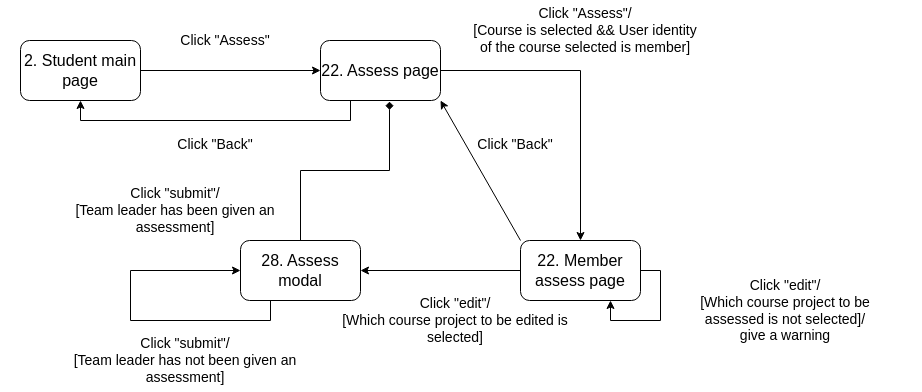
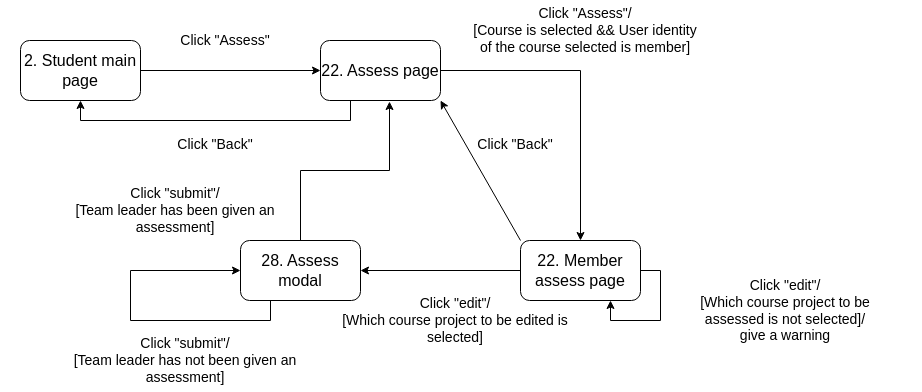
  <mxCell id="0" />
  <mxCell id="1" parent="0" />
  <mxCell id="2" style="edgeStyle=orthogonalEdgeStyle;rounded=0;orthogonalLoop=1;jettySize=auto;html=1;exitX=1;exitY=0.5;exitDx=0;exitDy=0;entryX=0;entryY=0.5;entryDx=0;entryDy=0;" parent="1" source="3" target="6" edge="1"><mxGeometry relative="1" as="geometry" /></mxCell>
  <mxCell id="3" value="&lt;font size=&quot;3&quot;&gt;2. Student main page&lt;/font&gt;" style="rounded=1;whiteSpace=wrap;html=1;" parent="1" vertex="1"><mxGeometry x="20" y="40" width="120" height="60" as="geometry" /></mxCell>
  <mxCell id="4" style="edgeStyle=orthogonalEdgeStyle;rounded=0;orthogonalLoop=1;jettySize=auto;html=1;exitX=1;exitY=0.5;exitDx=0;exitDy=0;entryX=0.5;entryY=0;entryDx=0;entryDy=0;" parent="1" source="6" target="11" edge="1"><mxGeometry relative="1" as="geometry" /></mxCell>
  <mxCell id="5" style="edgeStyle=orthogonalEdgeStyle;rounded=0;orthogonalLoop=1;jettySize=auto;html=1;exitX=0.25;exitY=1;exitDx=0;exitDy=0;entryX=0.5;entryY=1;entryDx=0;entryDy=0;" parent="1" source="6" target="3" edge="1"><mxGeometry relative="1" as="geometry" /></mxCell>
  <mxCell id="6" value="&lt;font size=&quot;3&quot;&gt;22. Assess page&lt;/font&gt;" style="rounded=1;whiteSpace=wrap;html=1;" parent="1" vertex="1"><mxGeometry x="320" y="40" width="120" height="60" as="geometry" /></mxCell>
  <mxCell id="7" value="&lt;font style=&quot;font-size: 14px&quot;&gt;Click &quot;Assess&quot;/&lt;br&gt;[Course is selected &amp;amp;&amp;amp; User identity of the course selected is member]&lt;br&gt;&lt;/font&gt;" style="text;html=1;strokeColor=none;fillColor=none;align=center;verticalAlign=middle;whiteSpace=wrap;rounded=0;" parent="1" vertex="1"><mxGeometry x="470" y="20" width="230" height="20" as="geometry" /></mxCell>
  <mxCell id="8" value="&lt;font style=&quot;font-size: 14px&quot;&gt;Click &quot;Assess&quot;&lt;br&gt;&lt;/font&gt;" style="text;html=1;strokeColor=none;fillColor=none;align=center;verticalAlign=middle;whiteSpace=wrap;rounded=0;" parent="1" vertex="1"><mxGeometry x="110" y="30" width="230" height="20" as="geometry" /></mxCell>
  <mxCell id="9" style="rounded=0;orthogonalLoop=1;jettySize=auto;html=1;exitX=0;exitY=0;exitDx=0;exitDy=0;entryX=1;entryY=1;entryDx=0;entryDy=0;" parent="1" source="11" target="6" edge="1"><mxGeometry relative="1" as="geometry" /></mxCell>
  <mxCell id="10" style="edgeStyle=none;rounded=0;orthogonalLoop=1;jettySize=auto;html=1;exitX=0;exitY=0.5;exitDx=0;exitDy=0;" parent="1" source="11" target="16" edge="1"><mxGeometry relative="1" as="geometry" /></mxCell>
  <mxCell id="11" value="&lt;font size=&quot;3&quot;&gt;22. Member assess page&lt;/font&gt;" style="rounded=1;whiteSpace=wrap;html=1;" parent="1" vertex="1"><mxGeometry x="520" y="240" width="120" height="60" as="geometry" /></mxCell>
  <mxCell id="12" value="&lt;font style=&quot;font-size: 14px&quot;&gt;Click &quot;Back&quot;&lt;br&gt;&lt;/font&gt;" style="text;html=1;strokeColor=none;fillColor=none;align=center;verticalAlign=middle;whiteSpace=wrap;rounded=0;" parent="1" vertex="1"><mxGeometry x="100" y="134" width="230" height="20" as="geometry" /></mxCell>
  <mxCell id="13" value="&lt;font style=&quot;font-size: 14px&quot;&gt;Click &quot;Back&quot;&lt;br&gt;&lt;/font&gt;" style="text;html=1;strokeColor=none;fillColor=none;align=center;verticalAlign=middle;whiteSpace=wrap;rounded=0;" parent="1" vertex="1"><mxGeometry x="400" y="134" width="230" height="20" as="geometry" /></mxCell>
  <mxCell id="14" value="&lt;font style=&quot;font-size: 14px&quot;&gt;Click &quot;edit&quot;/&lt;br&gt;[Which course project to be edited is selected]&lt;br&gt;&lt;/font&gt;" style="text;html=1;strokeColor=none;fillColor=none;align=center;verticalAlign=middle;whiteSpace=wrap;rounded=0;" parent="1" vertex="1"><mxGeometry x="340" y="310" width="230" height="20" as="geometry" /></mxCell>
- <mxCell id="15" style="edgeStyle=orthogonalEdgeStyle;rounded=0;orthogonalLoop=1;jettySize=auto;html=1;exitX=0.5;exitY=0;exitDx=0;exitDy=0;entryX=0.575;entryY=1.017;entryDx=0;entryDy=0;entryPerimeter=0;endArrow=diamond;" parent="1" source="16" target="6" edge="1"><mxGeometry relative="1" as="geometry" /></mxCell>
+ <mxCell id="15" style="edgeStyle=orthogonalEdgeStyle;rounded=0;orthogonalLoop=1;jettySize=auto;html=1;exitX=0.5;exitY=0;exitDx=0;exitDy=0;entryX=0.575;entryY=1.017;entryDx=0;entryDy=0;entryPerimeter=0;" parent="1" source="16" target="6" edge="1"><mxGeometry relative="1" as="geometry" /></mxCell>
  <mxCell id="16" value="&lt;font size=&quot;3&quot;&gt;28. Assess modal&lt;/font&gt;" style="rounded=1;whiteSpace=wrap;html=1;" parent="1" vertex="1"><mxGeometry x="240" y="240" width="120" height="60" as="geometry" /></mxCell>
  <mxCell id="17" style="edgeStyle=orthogonalEdgeStyle;rounded=0;orthogonalLoop=1;jettySize=auto;html=1;exitX=1;exitY=0.5;exitDx=0;exitDy=0;entryX=0.75;entryY=1;entryDx=0;entryDy=0;" parent="1" source="11" target="11" edge="1"><mxGeometry relative="1" as="geometry" /></mxCell>
  <mxCell id="18" value="&lt;font style=&quot;font-size: 14px&quot;&gt;Click &quot;edit&quot;/&lt;br&gt;[Which course project to be assessed is not selected]/&lt;br&gt;give a warning&lt;br&gt;&lt;/font&gt;" style="text;html=1;strokeColor=none;fillColor=none;align=center;verticalAlign=middle;whiteSpace=wrap;rounded=0;" parent="1" vertex="1"><mxGeometry x="670" y="300" width="230" height="20" as="geometry" /></mxCell>
  <mxCell id="19" value="&lt;font style=&quot;font-size: 14px&quot;&gt;Click &quot;submit&quot;/&lt;br&gt;[Team leader has been given an assessment]&lt;br&gt;&lt;/font&gt;" style="text;html=1;strokeColor=none;fillColor=none;align=center;verticalAlign=middle;whiteSpace=wrap;rounded=0;" parent="1" vertex="1"><mxGeometry x="60" y="200" width="230" height="20" as="geometry" /></mxCell>
  <mxCell id="20" style="edgeStyle=orthogonalEdgeStyle;rounded=0;orthogonalLoop=1;jettySize=auto;html=1;exitX=0.25;exitY=1;exitDx=0;exitDy=0;entryX=0;entryY=0.5;entryDx=0;entryDy=0;" parent="1" source="16" target="16" edge="1"><mxGeometry relative="1" as="geometry"><Array as="points"><mxPoint x="270" y="320" /><mxPoint x="130" y="320" /><mxPoint x="130" y="270" /></Array></mxGeometry></mxCell>
  <mxCell id="21" value="&lt;font style=&quot;font-size: 14px&quot;&gt;Click &quot;submit&quot;/&lt;br&gt;[Team leader has not been given an assessment]&lt;br&gt;&lt;/font&gt;" style="text;html=1;strokeColor=none;fillColor=none;align=center;verticalAlign=middle;whiteSpace=wrap;rounded=0;" parent="1" vertex="1"><mxGeometry x="70" y="350" width="230" height="20" as="geometry" /></mxCell>
